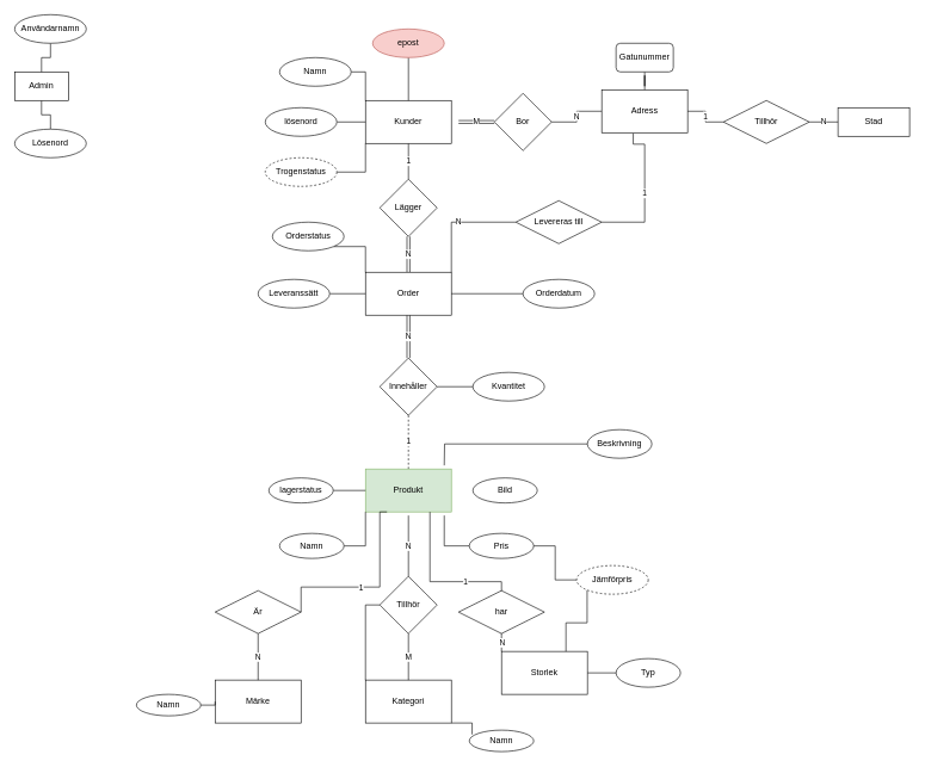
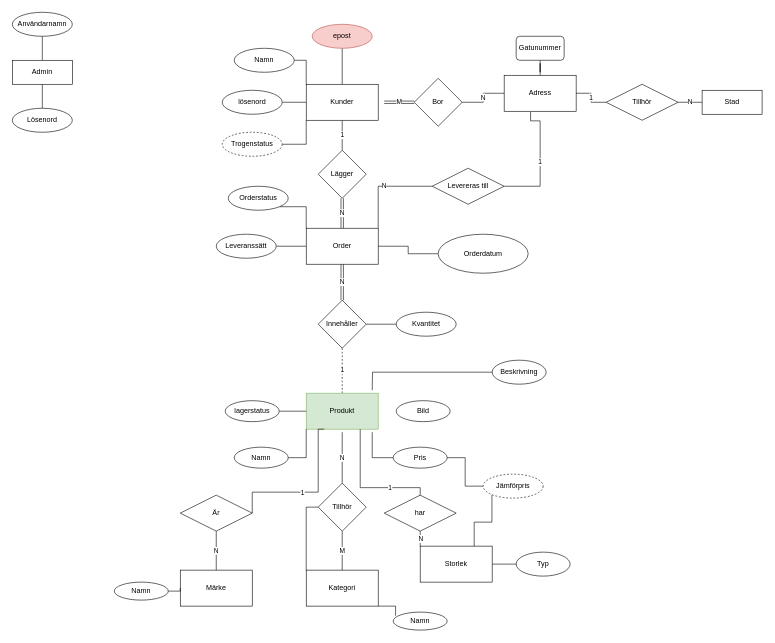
  <mxCell id="0" />
  <mxCell id="1" parent="0" />
  <mxCell id="2" value="1" style="edgeStyle=orthogonalEdgeStyle;rounded=0;orthogonalLoop=1;jettySize=auto;html=1;endArrow=none;endFill=0;" parent="1" source="3" target="13" edge="1"><mxGeometry relative="1" as="geometry" /></mxCell>
  <mxCell id="3" value="&lt;div&gt;Kunder&lt;/div&gt;" style="rounded=0;whiteSpace=wrap;html=1;" parent="1" vertex="1"><mxGeometry x="510" y="140" width="120" height="60" as="geometry" /></mxCell>
  <mxCell id="4" value="N" style="edgeStyle=orthogonalEdgeStyle;rounded=0;orthogonalLoop=1;jettySize=auto;html=1;exitX=1;exitY=0.5;exitDx=0;exitDy=0;entryX=0;entryY=0.5;entryDx=0;entryDy=0;endArrow=none;endFill=0;" parent="1" source="6" target="7" edge="1"><mxGeometry relative="1" as="geometry" /></mxCell>
  <mxCell id="5" value="M" style="edgeStyle=orthogonalEdgeStyle;rounded=0;orthogonalLoop=1;jettySize=auto;html=1;exitX=0;exitY=0.5;exitDx=0;exitDy=0;entryX=1.083;entryY=0.5;entryDx=0;entryDy=0;entryPerimeter=0;endArrow=none;endFill=0;shape=link;" parent="1" source="6" target="3" edge="1"><mxGeometry relative="1" as="geometry" /></mxCell>
  <mxCell id="6" value="Bor " style="rhombus;whiteSpace=wrap;html=1;" parent="1" vertex="1"><mxGeometry x="690" y="130" width="80" height="80" as="geometry" /></mxCell>
  <mxCell id="7" value="&lt;div&gt;Adress&lt;/div&gt;" style="rounded=0;whiteSpace=wrap;html=1;" parent="1" vertex="1"><mxGeometry x="840" y="125" width="120" height="60" as="geometry" /></mxCell>
  <mxCell id="8" value="" style="edgeStyle=orthogonalEdgeStyle;rounded=0;orthogonalLoop=1;jettySize=auto;html=1;endArrow=none;endFill=0;" edge="1" parent="1" source="9" target="7"><mxGeometry relative="1" as="geometry" /></mxCell>
  <mxCell id="9" value="Gatunummer" style="whiteSpace=wrap;html=1;rounded=1;" parent="1" vertex="1"><mxGeometry x="860" y="60" width="80" height="40" as="geometry" /></mxCell>
  <mxCell id="10" value="&lt;div&gt;1&lt;/div&gt;" style="edgeStyle=orthogonalEdgeStyle;rounded=0;orthogonalLoop=1;jettySize=auto;html=1;endArrow=none;endFill=0;dashed=1;" parent="1" source="11" target="29" edge="1"><mxGeometry relative="1" as="geometry" /></mxCell>
  <mxCell id="11" value="Produkt" style="rounded=0;whiteSpace=wrap;html=1;fillColor=#d5e8d4;strokeColor=#82b366;" parent="1" vertex="1"><mxGeometry x="510" y="655" width="120" height="60" as="geometry" /></mxCell>
  <mxCell id="12" value="N" style="edgeStyle=orthogonalEdgeStyle;rounded=0;orthogonalLoop=1;jettySize=auto;html=1;endArrow=none;endFill=0;shape=link;" parent="1" source="13" target="24" edge="1"><mxGeometry relative="1" as="geometry" /></mxCell>
  <mxCell id="13" value="Lägger" style="rhombus;whiteSpace=wrap;html=1;" parent="1" vertex="1"><mxGeometry x="530" y="250" width="80" height="80" as="geometry" /></mxCell>
  <mxCell id="14" value="" style="edgeStyle=orthogonalEdgeStyle;rounded=0;orthogonalLoop=1;jettySize=auto;html=1;endArrow=none;endFill=0;" edge="1" parent="1" source="15" target="11"><mxGeometry relative="1" as="geometry" /></mxCell>
  <mxCell id="15" value="lagerstatus" style="ellipse;whiteSpace=wrap;html=1;" parent="1" vertex="1"><mxGeometry x="375" y="667.5" width="90" height="35" as="geometry" /></mxCell>
  <mxCell id="16" style="edgeStyle=orthogonalEdgeStyle;rounded=0;orthogonalLoop=1;jettySize=auto;html=1;exitX=1;exitY=0.5;exitDx=0;exitDy=0;entryX=0;entryY=1;entryDx=0;entryDy=0;endArrow=none;endFill=0;" edge="1" parent="1" source="17" target="11"><mxGeometry relative="1" as="geometry" /></mxCell>
  <mxCell id="17" value="Namn" style="ellipse;whiteSpace=wrap;html=1;" parent="1" vertex="1"><mxGeometry x="390" y="745" width="90" height="35" as="geometry" /></mxCell>
  <mxCell id="18" style="edgeStyle=orthogonalEdgeStyle;rounded=0;orthogonalLoop=1;jettySize=auto;html=1;endArrow=none;endFill=0;" parent="1" source="19" edge="1"><mxGeometry relative="1" as="geometry"><mxPoint x="620" y="650" as="targetPoint" /></mxGeometry></mxCell>
  <mxCell id="19" value="Beskrivning" style="ellipse;whiteSpace=wrap;html=1;" parent="1" vertex="1"><mxGeometry x="820" y="600" width="90" height="40" as="geometry" /></mxCell>
  <mxCell id="20" value="Bild" style="ellipse;whiteSpace=wrap;html=1;" parent="1" vertex="1"><mxGeometry x="660" y="667.5" width="90" height="35" as="geometry" /></mxCell>
  <mxCell id="21" style="edgeStyle=orthogonalEdgeStyle;rounded=0;orthogonalLoop=1;jettySize=auto;html=1;exitX=0;exitY=0.5;exitDx=0;exitDy=0;entryX=0.917;entryY=1.083;entryDx=0;entryDy=0;entryPerimeter=0;endArrow=none;endFill=0;" edge="1" parent="1" source="22" target="11"><mxGeometry relative="1" as="geometry" /></mxCell>
  <mxCell id="22" value="&lt;div&gt;Pris&lt;/div&gt;" style="ellipse;whiteSpace=wrap;html=1;" parent="1" vertex="1"><mxGeometry x="655" y="745" width="90" height="35" as="geometry" /></mxCell>
  <mxCell id="23" value="N" style="edgeStyle=orthogonalEdgeStyle;rounded=0;orthogonalLoop=1;jettySize=auto;html=1;endArrow=none;endFill=0;shape=link;" parent="1" source="24" target="29" edge="1"><mxGeometry relative="1" as="geometry" /></mxCell>
  <mxCell id="24" value="Order" style="rounded=0;whiteSpace=wrap;html=1;" parent="1" vertex="1"><mxGeometry x="510" y="380" width="120" height="60" as="geometry" /></mxCell>
  <mxCell id="25" value="" style="edgeStyle=orthogonalEdgeStyle;rounded=0;orthogonalLoop=1;jettySize=auto;html=1;endArrow=none;endFill=0;" parent="1" source="26" target="24" edge="1"><mxGeometry relative="1" as="geometry" /></mxCell>
- <mxCell id="26" value="Orderdatum" style="ellipse;whiteSpace=wrap;html=1;" parent="1" vertex="1"><mxGeometry x="730" y="390" width="100" height="40" as="geometry" /></mxCell>
+ <mxCell id="26" value="Orderdatum" style="ellipse;whiteSpace=wrap;html=1;" parent="1" vertex="1"><mxGeometry x="730" y="390" width="150" height="65" as="geometry" /></mxCell>
  <mxCell id="27" value="" style="edgeStyle=orthogonalEdgeStyle;rounded=0;orthogonalLoop=1;jettySize=auto;html=1;endArrow=none;endFill=0;" parent="1" source="28" target="29" edge="1"><mxGeometry relative="1" as="geometry" /></mxCell>
  <mxCell id="28" value="Kvantitet" style="ellipse;whiteSpace=wrap;html=1;" parent="1" vertex="1"><mxGeometry x="660" y="520" width="100" height="40" as="geometry" /></mxCell>
  <mxCell id="29" value="Innehåller" style="rhombus;whiteSpace=wrap;html=1;" parent="1" vertex="1"><mxGeometry x="530" y="500" width="80" height="80" as="geometry" /></mxCell>
  <mxCell id="30" style="edgeStyle=orthogonalEdgeStyle;rounded=0;orthogonalLoop=1;jettySize=auto;html=1;exitX=1;exitY=1;exitDx=0;exitDy=0;entryX=0.044;entryY=0.2;entryDx=0;entryDy=0;entryPerimeter=0;endArrow=none;endFill=0;" edge="1" parent="1" source="31" target="76"><mxGeometry relative="1" as="geometry" /></mxCell>
  <mxCell id="31" value="Kategori" style="rounded=0;whiteSpace=wrap;html=1;" parent="1" vertex="1"><mxGeometry x="510" y="950" width="120" height="60" as="geometry" /></mxCell>
  <mxCell id="32" value="M" style="edgeStyle=orthogonalEdgeStyle;rounded=0;orthogonalLoop=1;jettySize=auto;html=1;endArrow=none;endFill=0;" parent="1" source="35" target="31" edge="1"><mxGeometry relative="1" as="geometry" /></mxCell>
  <mxCell id="33" value="N" style="edgeStyle=orthogonalEdgeStyle;rounded=0;orthogonalLoop=1;jettySize=auto;html=1;exitX=0.5;exitY=0;exitDx=0;exitDy=0;endArrow=none;endFill=0;" parent="1" source="35" edge="1"><mxGeometry relative="1" as="geometry"><mxPoint x="570" y="720" as="targetPoint" /></mxGeometry></mxCell>
  <mxCell id="34" style="edgeStyle=orthogonalEdgeStyle;rounded=0;orthogonalLoop=1;jettySize=auto;html=1;exitX=0;exitY=0.5;exitDx=0;exitDy=0;entryX=0;entryY=0;entryDx=0;entryDy=0;endArrow=none;endFill=0;" parent="1" source="35" target="31" edge="1"><mxGeometry relative="1" as="geometry" /></mxCell>
  <mxCell id="35" value="Tillhör" style="rhombus;whiteSpace=wrap;html=1;" parent="1" vertex="1"><mxGeometry x="530" y="805" width="80" height="80" as="geometry" /></mxCell>
  <mxCell id="36" value="" style="edgeStyle=orthogonalEdgeStyle;rounded=0;orthogonalLoop=1;jettySize=auto;html=1;endArrow=none;endFill=0;" parent="1" source="37" target="40" edge="1"><mxGeometry relative="1" as="geometry" /></mxCell>
  <mxCell id="37" value="Typ" style="ellipse;whiteSpace=wrap;html=1;" parent="1" vertex="1"><mxGeometry x="860" y="920" width="90" height="40" as="geometry" /></mxCell>
  <mxCell id="38" value="1" style="edgeStyle=orthogonalEdgeStyle;rounded=0;orthogonalLoop=1;jettySize=auto;html=1;exitX=0;exitY=0;exitDx=0;exitDy=0;entryX=0.75;entryY=1;entryDx=0;entryDy=0;endArrow=none;endFill=0;" parent="1" source="40" target="11" edge="1"><mxGeometry relative="1" as="geometry" /></mxCell>
  <mxCell id="39" value="N" style="edgeLabel;html=1;align=center;verticalAlign=middle;resizable=0;points=[];" vertex="1" connectable="0" parent="38"><mxGeometry x="-0.912" relative="1" as="geometry"><mxPoint as="offset" /></mxGeometry></mxCell>
  <mxCell id="40" value="Storlek" style="rounded=0;whiteSpace=wrap;html=1;" parent="1" vertex="1"><mxGeometry x="700" y="910" width="120" height="60" as="geometry" /></mxCell>
  <mxCell id="41" value="&lt;div&gt;Märke&lt;/div&gt;" style="rounded=0;whiteSpace=wrap;html=1;" vertex="1" parent="1"><mxGeometry x="300" y="950" width="120" height="60" as="geometry" /></mxCell>
  <mxCell id="42" value="" style="edgeStyle=orthogonalEdgeStyle;rounded=0;orthogonalLoop=1;jettySize=auto;html=1;endArrow=none;endFill=0;" edge="1" parent="1" source="43" target="41"><mxGeometry relative="1" as="geometry" /></mxCell>
  <mxCell id="43" value="Namn" style="ellipse;whiteSpace=wrap;html=1;" vertex="1" parent="1"><mxGeometry x="190" y="970" width="90" height="30" as="geometry" /></mxCell>
  <mxCell id="44" style="edgeStyle=orthogonalEdgeStyle;rounded=0;orthogonalLoop=1;jettySize=auto;html=1;exitX=1;exitY=0.5;exitDx=0;exitDy=0;entryX=0.25;entryY=1;entryDx=0;entryDy=0;endArrow=none;endFill=0;" edge="1" parent="1" source="47" target="11"><mxGeometry relative="1" as="geometry"><Array as="points"><mxPoint x="420" y="820" /><mxPoint x="530" y="820" /><mxPoint x="530" y="715" /></Array></mxGeometry></mxCell>
  <mxCell id="45" value="1" style="edgeLabel;html=1;align=center;verticalAlign=middle;resizable=0;points=[];" vertex="1" connectable="0" parent="44"><mxGeometry x="-0.092" y="-1" relative="1" as="geometry"><mxPoint as="offset" /></mxGeometry></mxCell>
  <mxCell id="46" value="N" style="edgeStyle=orthogonalEdgeStyle;rounded=0;orthogonalLoop=1;jettySize=auto;html=1;endArrow=none;endFill=0;" edge="1" parent="1" source="47" target="41"><mxGeometry relative="1" as="geometry" /></mxCell>
  <mxCell id="47" value="Är" style="shape=rhombus;perimeter=rhombusPerimeter;whiteSpace=wrap;html=1;align=center;" vertex="1" parent="1"><mxGeometry x="300" y="825" width="120" height="60" as="geometry" /></mxCell>
  <mxCell id="48" value="har" style="shape=rhombus;perimeter=rhombusPerimeter;whiteSpace=wrap;html=1;align=center;" vertex="1" parent="1"><mxGeometry x="640" y="825" width="120" height="60" as="geometry" /></mxCell>
  <mxCell id="49" value="" style="edgeStyle=orthogonalEdgeStyle;rounded=0;orthogonalLoop=1;jettySize=auto;html=1;endArrow=none;endFill=0;" edge="1" parent="1" source="50" target="24"><mxGeometry relative="1" as="geometry" /></mxCell>
  <mxCell id="50" value="Leveranssätt" style="ellipse;whiteSpace=wrap;html=1;align=center;" vertex="1" parent="1"><mxGeometry x="360" y="390" width="100" height="40" as="geometry" /></mxCell>
  <mxCell id="51" value="" style="edgeStyle=orthogonalEdgeStyle;rounded=0;orthogonalLoop=1;jettySize=auto;html=1;endArrow=none;endFill=0;" edge="1" parent="1" source="52" target="3"><mxGeometry relative="1" as="geometry" /></mxCell>
  <mxCell id="52" value="epost" style="ellipse;whiteSpace=wrap;html=1;align=center;fillColor=#f8cecc;strokeColor=#b85450;" vertex="1" parent="1"><mxGeometry x="520" y="40" width="100" height="40" as="geometry" /></mxCell>
  <mxCell id="53" value="" style="edgeStyle=orthogonalEdgeStyle;rounded=0;orthogonalLoop=1;jettySize=auto;html=1;endArrow=none;endFill=0;" edge="1" parent="1" source="54" target="3"><mxGeometry relative="1" as="geometry" /></mxCell>
  <mxCell id="54" value="lösenord" style="ellipse;whiteSpace=wrap;html=1;align=center;" vertex="1" parent="1"><mxGeometry x="370" y="150" width="100" height="40" as="geometry" /></mxCell>
  <mxCell id="55" style="edgeStyle=orthogonalEdgeStyle;rounded=0;orthogonalLoop=1;jettySize=auto;html=1;exitX=1;exitY=0.5;exitDx=0;exitDy=0;entryX=0;entryY=0;entryDx=0;entryDy=0;endArrow=none;endFill=0;" edge="1" parent="1" source="56" target="3"><mxGeometry relative="1" as="geometry" /></mxCell>
  <mxCell id="56" value="Namn" style="ellipse;whiteSpace=wrap;html=1;align=center;" vertex="1" parent="1"><mxGeometry x="390" y="80" width="100" height="40" as="geometry" /></mxCell>
  <mxCell id="57" value="1" style="edgeStyle=orthogonalEdgeStyle;rounded=0;orthogonalLoop=1;jettySize=auto;html=1;endArrow=none;endFill=0;" edge="1" parent="1" source="59" target="7"><mxGeometry relative="1" as="geometry" /></mxCell>
  <mxCell id="58" value="Stad" style="whiteSpace=wrap;html=1;align=center;" vertex="1" parent="1"><mxGeometry x="1170" y="150" width="100" height="40" as="geometry" /></mxCell>
  <mxCell id="59" value="Tillhör" style="shape=rhombus;perimeter=rhombusPerimeter;whiteSpace=wrap;html=1;align=center;" vertex="1" parent="1"><mxGeometry x="1010" y="140" width="120" height="60" as="geometry" /></mxCell>
  <mxCell id="60" value="N" style="edgeStyle=orthogonalEdgeStyle;rounded=0;orthogonalLoop=1;jettySize=auto;html=1;endArrow=none;endFill=0;" edge="1" parent="1" source="58" target="59"><mxGeometry relative="1" as="geometry"><mxPoint x="1170" y="170" as="sourcePoint" /><mxPoint x="960" y="170" as="targetPoint" /></mxGeometry></mxCell>
  <mxCell id="61" style="edgeStyle=orthogonalEdgeStyle;rounded=0;orthogonalLoop=1;jettySize=auto;html=1;exitX=1;exitY=1;exitDx=0;exitDy=0;entryX=0;entryY=0;entryDx=0;entryDy=0;endArrow=none;endFill=0;" edge="1" parent="1" source="62" target="24"><mxGeometry relative="1" as="geometry" /></mxCell>
  <mxCell id="62" value="Orderstatus" style="ellipse;whiteSpace=wrap;html=1;align=center;" vertex="1" parent="1"><mxGeometry x="380" y="310" width="100" height="40" as="geometry" /></mxCell>
  <mxCell id="63" value="1" style="edgeStyle=orthogonalEdgeStyle;rounded=0;orthogonalLoop=1;jettySize=auto;html=1;exitX=1;exitY=0.5;exitDx=0;exitDy=0;entryX=0.367;entryY=1.017;entryDx=0;entryDy=0;entryPerimeter=0;endArrow=none;endFill=0;" edge="1" parent="1" source="65" target="7"><mxGeometry relative="1" as="geometry"><Array as="points"><mxPoint x="900" y="310" /><mxPoint x="900" y="201" /></Array></mxGeometry></mxCell>
  <mxCell id="64" value="N" style="edgeStyle=orthogonalEdgeStyle;rounded=0;orthogonalLoop=1;jettySize=auto;html=1;exitX=0;exitY=0.5;exitDx=0;exitDy=0;entryX=1;entryY=0;entryDx=0;entryDy=0;endArrow=none;endFill=0;" edge="1" parent="1" source="65" target="24"><mxGeometry relative="1" as="geometry" /></mxCell>
  <mxCell id="65" value="&lt;div&gt;Levereras till&lt;/div&gt;" style="shape=rhombus;perimeter=rhombusPerimeter;whiteSpace=wrap;html=1;align=center;" vertex="1" parent="1"><mxGeometry x="720" y="280" width="120" height="60" as="geometry" /></mxCell>
  <mxCell id="66" style="edgeStyle=orthogonalEdgeStyle;rounded=0;orthogonalLoop=1;jettySize=auto;html=1;exitX=1;exitY=0.5;exitDx=0;exitDy=0;entryX=0;entryY=1;entryDx=0;entryDy=0;endArrow=none;endFill=0;" edge="1" parent="1" source="67" target="3"><mxGeometry relative="1" as="geometry" /></mxCell>
  <mxCell id="67" value="Trogenstatus" style="ellipse;whiteSpace=wrap;html=1;align=center;dashed=1;" vertex="1" parent="1"><mxGeometry x="370" y="220" width="100" height="40" as="geometry" /></mxCell>
  <mxCell id="68" style="edgeStyle=orthogonalEdgeStyle;rounded=0;orthogonalLoop=1;jettySize=auto;html=1;exitX=0;exitY=0.5;exitDx=0;exitDy=0;entryX=1;entryY=0.5;entryDx=0;entryDy=0;endArrow=none;endFill=0;" edge="1" parent="1" source="70" target="22"><mxGeometry relative="1" as="geometry" /></mxCell>
  <mxCell id="69" style="edgeStyle=orthogonalEdgeStyle;rounded=0;orthogonalLoop=1;jettySize=auto;html=1;exitX=0;exitY=1;exitDx=0;exitDy=0;entryX=0.75;entryY=0;entryDx=0;entryDy=0;endArrow=none;endFill=0;" edge="1" parent="1" source="70" target="40"><mxGeometry relative="1" as="geometry" /></mxCell>
  <mxCell id="70" value="Jämförpris" style="ellipse;whiteSpace=wrap;html=1;align=center;dashed=1;" vertex="1" parent="1"><mxGeometry x="805" y="790" width="100" height="40" as="geometry" /></mxCell>
  <mxCell id="71" value="" style="edgeStyle=orthogonalEdgeStyle;rounded=0;orthogonalLoop=1;jettySize=auto;html=1;endArrow=none;endFill=0;" edge="1" parent="1" source="72" target="75"><mxGeometry relative="1" as="geometry" /></mxCell>
- <mxCell id="72" value="Admin" style="whiteSpace=wrap;html=1;align=center;" vertex="1" parent="1"><mxGeometry x="20" y="100" width="75" height="40" as="geometry" /></mxCell>
+ <mxCell id="72" value="Admin" style="whiteSpace=wrap;html=1;align=center;" vertex="1" parent="1"><mxGeometry x="20" y="100" width="100" height="40" as="geometry" /></mxCell>
  <mxCell id="73" value="" style="edgeStyle=orthogonalEdgeStyle;rounded=0;orthogonalLoop=1;jettySize=auto;html=1;endArrow=none;endFill=0;" edge="1" parent="1" source="74" target="72"><mxGeometry relative="1" as="geometry" /></mxCell>
  <mxCell id="74" value="Användarnamn" style="ellipse;whiteSpace=wrap;html=1;align=center;" vertex="1" parent="1"><mxGeometry x="20" y="20" width="100" height="40" as="geometry" /></mxCell>
  <mxCell id="75" value="Lösenord" style="ellipse;whiteSpace=wrap;html=1;align=center;" vertex="1" parent="1"><mxGeometry x="20" y="180" width="100" height="40" as="geometry" /></mxCell>
  <mxCell id="76" value="Namn" style="ellipse;whiteSpace=wrap;html=1;" vertex="1" parent="1"><mxGeometry x="655" y="1020" width="90" height="30" as="geometry" /></mxCell>
